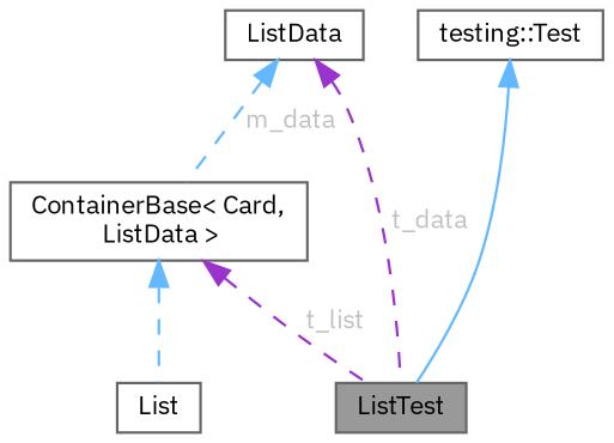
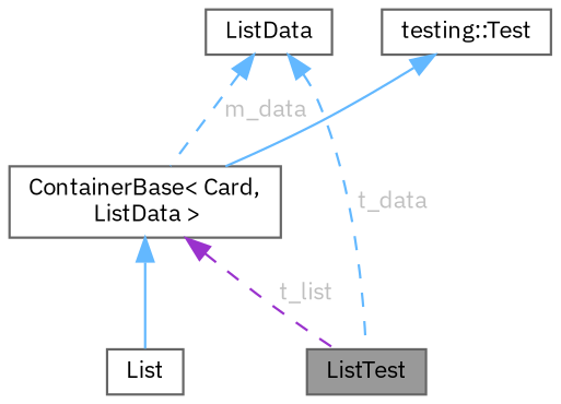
  digraph {
    fontname="IBM Plex Sans"
    node [color=gray40 fillcolor=white fontname="IBM Plex Sans" fontsize=10 shape=box style=filled]
    edge [color=steelblue1 dir=back fontname="IBM Plex Sans" fontsize=10 labelfontname=Helvetica labelfontsize=10 style=dashed fontcolor=grey]
    n1 [fillcolor=grey60 fontcolor=black height=0.2 label=ListTest width=0.4]
    n2 [height=0.2 label="testing::Test" width=0.4]
    n3 [height=0.2 label=ListData width=0.4]
    n4 [height=0.2 label="ContainerBase\< Card,\l ListData \>" width=0.4]
    n5 [height=0.2 label=List width=0.4]
-   n2 -> n1 [style=solid fontcolor=""]
-   n3 -> n1 [color=darkorchid3 label=" t_data"]
+   n2 -> n4 [style=solid fontcolor=""]
+   n3 -> n1 [label=" t_data"]
    n3 -> n4 [label=" m_data"]
    n4 -> n1 [color=darkorchid3 label=" t_list"]
-   n4 -> n5 [fontcolor=""]
+   n4 -> n5 [style=solid fontcolor=""]
  }
